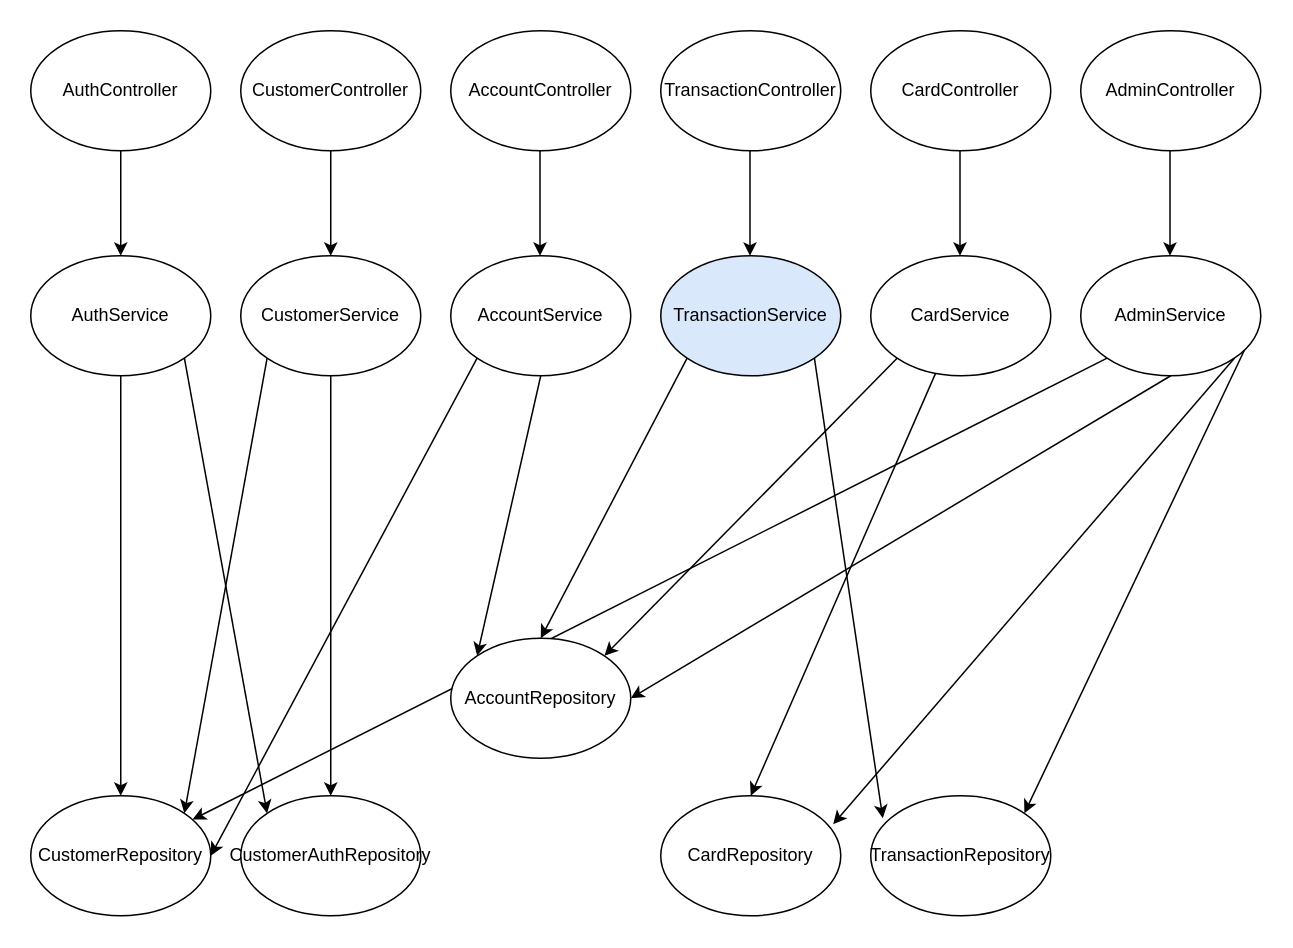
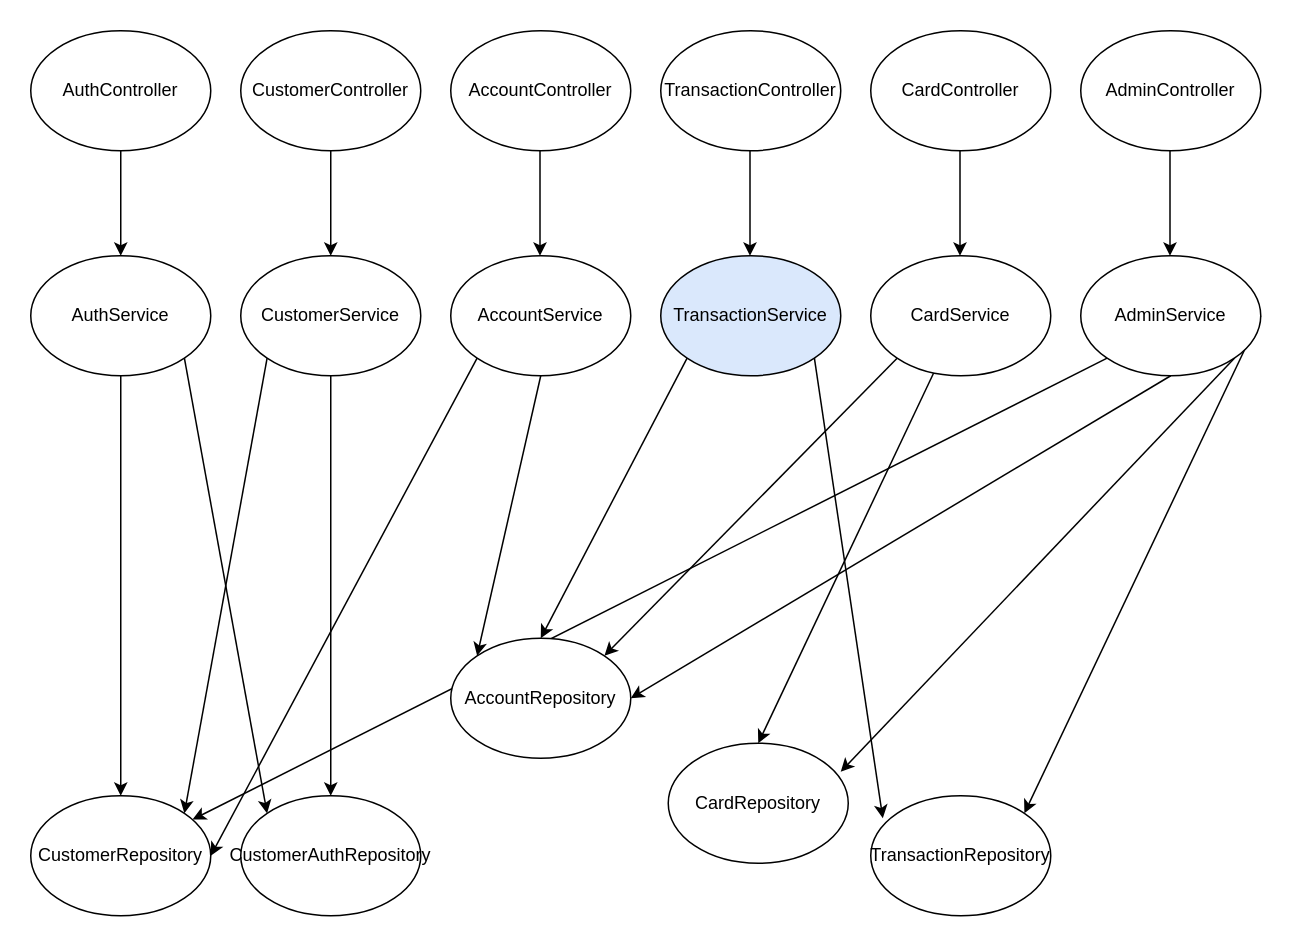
  <mxCell id="0" />
  <mxCell id="1" parent="0" />
  <mxCell id="2" style="edgeStyle=none;html=1;" parent="1" source="3" target="11" edge="1"><mxGeometry relative="1" as="geometry" /></mxCell>
  <mxCell id="3" value="AuthController" style="ellipse;whiteSpace=wrap;html=1;" parent="1" vertex="1"><mxGeometry x="20" y="20" width="120" height="80" as="geometry" /></mxCell>
  <mxCell id="4" value="CustomerController" style="ellipse;whiteSpace=wrap;html=1;" parent="1" vertex="1"><mxGeometry x="160" y="20" width="120" height="80" as="geometry" /></mxCell>
  <mxCell id="5" value="AccountController" style="ellipse;whiteSpace=wrap;html=1;" parent="1" vertex="1"><mxGeometry x="300" y="20" width="120" height="80" as="geometry" /></mxCell>
  <mxCell id="6" value="TransactionController" style="ellipse;whiteSpace=wrap;html=1;" parent="1" vertex="1"><mxGeometry x="440" y="20" width="120" height="80" as="geometry" /></mxCell>
  <mxCell id="7" value="CardController" style="ellipse;whiteSpace=wrap;html=1;" parent="1" vertex="1"><mxGeometry x="580" y="20" width="120" height="80" as="geometry" /></mxCell>
  <mxCell id="8" value="AdminController" style="ellipse;whiteSpace=wrap;html=1;" parent="1" vertex="1"><mxGeometry x="720" y="20" width="120" height="80" as="geometry" /></mxCell>
  <mxCell id="9" style="edgeStyle=none;html=1;exitX=0.5;exitY=1;exitDx=0;exitDy=0;" parent="1" source="11" target="26" edge="1"><mxGeometry relative="1" as="geometry" /></mxCell>
  <mxCell id="10" style="edgeStyle=none;html=1;exitX=1;exitY=1;exitDx=0;exitDy=0;entryX=0;entryY=0;entryDx=0;entryDy=0;" parent="1" source="11" target="27" edge="1"><mxGeometry relative="1" as="geometry" /></mxCell>
  <mxCell id="11" value="AuthService" style="ellipse;whiteSpace=wrap;html=1;" parent="1" vertex="1"><mxGeometry x="20" y="170" width="120" height="80" as="geometry" /></mxCell>
  <mxCell id="12" style="edgeStyle=none;html=1;entryX=0.5;entryY=0;entryDx=0;entryDy=0;" parent="1" source="14" target="27" edge="1"><mxGeometry relative="1" as="geometry" /></mxCell>
  <mxCell id="13" style="edgeStyle=none;html=1;exitX=0;exitY=1;exitDx=0;exitDy=0;entryX=1;entryY=0;entryDx=0;entryDy=0;" parent="1" source="14" target="26" edge="1"><mxGeometry relative="1" as="geometry" /></mxCell>
  <mxCell id="14" value="CustomerService" style="ellipse;whiteSpace=wrap;html=1;" parent="1" vertex="1"><mxGeometry x="160" y="170" width="120" height="80" as="geometry" /></mxCell>
  <mxCell id="15" style="edgeStyle=none;html=1;exitX=0;exitY=1;exitDx=0;exitDy=0;entryX=1;entryY=0.5;entryDx=0;entryDy=0;" parent="1" source="17" target="26" edge="1"><mxGeometry relative="1" as="geometry" /></mxCell>
  <mxCell id="16" style="edgeStyle=none;html=1;exitX=0.5;exitY=1;exitDx=0;exitDy=0;entryX=0;entryY=0;entryDx=0;entryDy=0;" parent="1" source="17" target="28" edge="1"><mxGeometry relative="1" as="geometry" /></mxCell>
  <mxCell id="17" value="AccountService" style="ellipse;whiteSpace=wrap;html=1;" parent="1" vertex="1"><mxGeometry x="300" y="170" width="120" height="80" as="geometry" /></mxCell>
  <mxCell id="18" style="edgeStyle=none;html=1;exitX=0;exitY=1;exitDx=0;exitDy=0;entryX=0.5;entryY=0;entryDx=0;entryDy=0;" parent="1" source="19" target="28" edge="1"><mxGeometry relative="1" as="geometry" /></mxCell>
  <mxCell id="19" value="TransactionService" style="ellipse;whiteSpace=wrap;html=1;fillColor=#dae8fc;" parent="1" vertex="1"><mxGeometry x="440" y="170" width="120" height="80" as="geometry" /></mxCell>
  <mxCell id="20" style="edgeStyle=none;html=1;exitX=0;exitY=1;exitDx=0;exitDy=0;entryX=1;entryY=0;entryDx=0;entryDy=0;" parent="1" source="22" target="28" edge="1"><mxGeometry relative="1" as="geometry" /></mxCell>
  <mxCell id="21" style="edgeStyle=none;html=1;entryX=0.5;entryY=0;entryDx=0;entryDy=0;" parent="1" source="22" target="29" edge="1"><mxGeometry relative="1" as="geometry" /></mxCell>
  <mxCell id="22" value="CardService" style="ellipse;whiteSpace=wrap;html=1;" parent="1" vertex="1"><mxGeometry x="580" y="170" width="120" height="80" as="geometry" /></mxCell>
  <mxCell id="23" style="edgeStyle=none;html=1;exitX=0;exitY=1;exitDx=0;exitDy=0;" parent="1" source="25" target="26" edge="1"><mxGeometry relative="1" as="geometry" /></mxCell>
  <mxCell id="24" style="edgeStyle=none;html=1;exitX=1;exitY=0.5;exitDx=0;exitDy=0;entryX=1;entryY=0;entryDx=0;entryDy=0;" parent="1" source="25" target="30" edge="1"><mxGeometry relative="1" as="geometry" /></mxCell>
  <mxCell id="25" value="AdminService" style="ellipse;whiteSpace=wrap;html=1;" parent="1" vertex="1"><mxGeometry x="720" y="170" width="120" height="80" as="geometry" /></mxCell>
  <mxCell id="26" value="CustomerRepository" style="ellipse;whiteSpace=wrap;html=1;" parent="1" vertex="1"><mxGeometry x="20" y="530" width="120" height="80" as="geometry" /></mxCell>
  <mxCell id="27" value="CustomerAuthRepository" style="ellipse;whiteSpace=wrap;html=1;" parent="1" vertex="1"><mxGeometry x="160" y="530" width="120" height="80" as="geometry" /></mxCell>
  <mxCell id="28" value="AccountRepository" style="ellipse;whiteSpace=wrap;html=1;" parent="1" vertex="1"><mxGeometry x="300" y="425" width="120" height="80" as="geometry" /></mxCell>
- <mxCell id="29" value="CardRepository" style="ellipse;whiteSpace=wrap;html=1;" parent="1" vertex="1"><mxGeometry x="440" y="530" width="120" height="80" as="geometry" /></mxCell>
+ <mxCell id="29" value="CardRepository" style="ellipse;whiteSpace=wrap;html=1;" parent="1" vertex="1"><mxGeometry x="445" y="495" width="120" height="80" as="geometry" /></mxCell>
  <mxCell id="30" value="TransactionRepository" style="ellipse;whiteSpace=wrap;html=1;" parent="1" vertex="1"><mxGeometry x="580" y="530" width="120" height="80" as="geometry" /></mxCell>
  <mxCell id="31" value="" style="endArrow=classic;html=1;exitX=0.5;exitY=1;exitDx=0;exitDy=0;entryX=0.5;entryY=0;entryDx=0;entryDy=0;" parent="1" source="4" target="14" edge="1"><mxGeometry width="50" height="50" relative="1" as="geometry"><mxPoint x="230" y="120" as="sourcePoint" /><mxPoint x="280" y="70" as="targetPoint" /></mxGeometry></mxCell>
  <mxCell id="32" value="" style="endArrow=classic;html=1;exitX=0.5;exitY=1;exitDx=0;exitDy=0;entryX=0.5;entryY=0;entryDx=0;entryDy=0;" parent="1" edge="1"><mxGeometry width="50" height="50" relative="1" as="geometry"><mxPoint x="359.5" y="100" as="sourcePoint" /><mxPoint x="359.5" y="170" as="targetPoint" /></mxGeometry></mxCell>
  <mxCell id="33" value="" style="endArrow=classic;html=1;exitX=0.5;exitY=1;exitDx=0;exitDy=0;entryX=0.5;entryY=0;entryDx=0;entryDy=0;" parent="1" edge="1"><mxGeometry width="50" height="50" relative="1" as="geometry"><mxPoint x="499.5" y="100" as="sourcePoint" /><mxPoint x="499.5" y="170" as="targetPoint" /></mxGeometry></mxCell>
  <mxCell id="34" value="" style="endArrow=classic;html=1;exitX=0.5;exitY=1;exitDx=0;exitDy=0;entryX=0.5;entryY=0;entryDx=0;entryDy=0;" parent="1" edge="1"><mxGeometry width="50" height="50" relative="1" as="geometry"><mxPoint x="639.5" y="100" as="sourcePoint" /><mxPoint x="639.5" y="170" as="targetPoint" /></mxGeometry></mxCell>
  <mxCell id="35" value="" style="endArrow=classic;html=1;exitX=0.5;exitY=1;exitDx=0;exitDy=0;entryX=0.5;entryY=0;entryDx=0;entryDy=0;" parent="1" edge="1"><mxGeometry width="50" height="50" relative="1" as="geometry"><mxPoint x="779.5" y="100" as="sourcePoint" /><mxPoint x="779.5" y="170" as="targetPoint" /></mxGeometry></mxCell>
  <mxCell id="36" style="edgeStyle=none;html=1;exitX=1;exitY=1;exitDx=0;exitDy=0;entryX=0.067;entryY=0.188;entryDx=0;entryDy=0;entryPerimeter=0;" parent="1" source="19" target="30" edge="1"><mxGeometry relative="1" as="geometry" /></mxCell>
  <mxCell id="37" style="edgeStyle=none;html=1;exitX=0.5;exitY=1;exitDx=0;exitDy=0;entryX=1;entryY=0.5;entryDx=0;entryDy=0;" parent="1" source="25" target="28" edge="1"><mxGeometry relative="1" as="geometry" /></mxCell>
  <mxCell id="38" style="edgeStyle=none;html=1;exitX=1;exitY=1;exitDx=0;exitDy=0;entryX=0.958;entryY=0.238;entryDx=0;entryDy=0;entryPerimeter=0;" parent="1" source="25" target="29" edge="1"><mxGeometry relative="1" as="geometry" /></mxCell>
